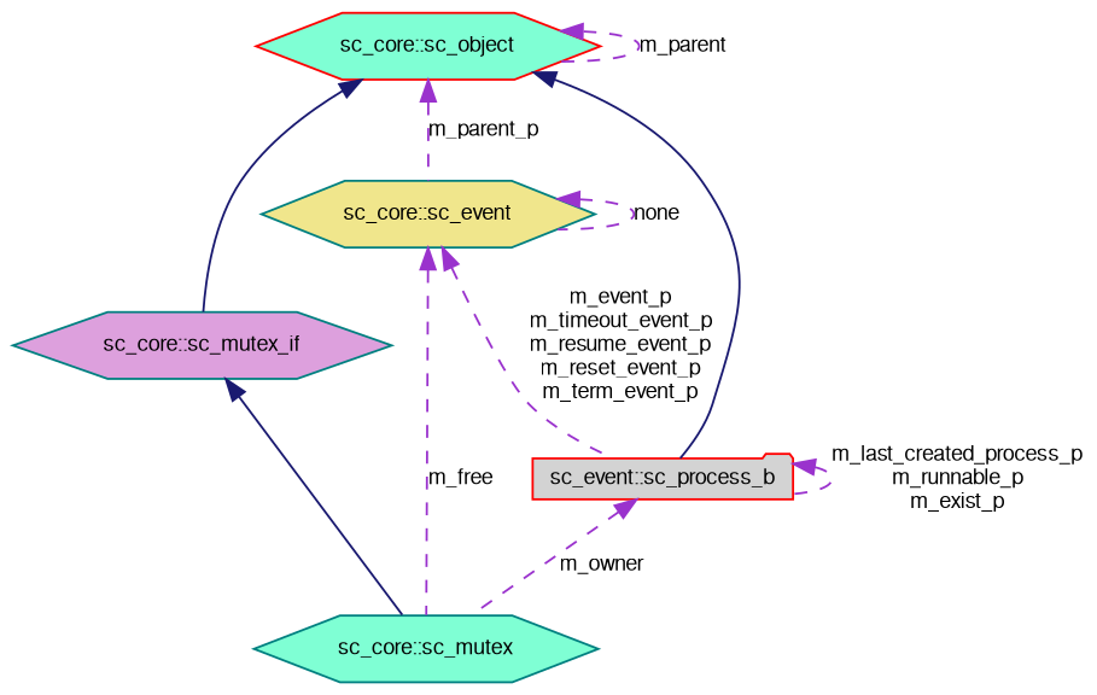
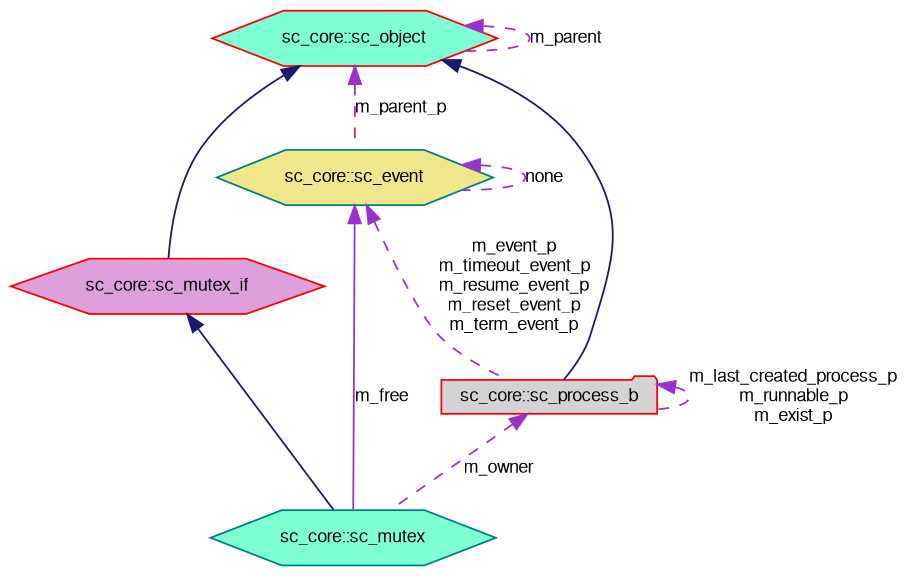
  digraph {
    node [color=red fillcolor=aquamarine fontname=FreeSans fontsize=10 shape=hexagon style=filled]
    edge [color=darkorchid3 dir=back fontname=FreeSans fontsize=10 labelfontname=FreeSans labelfontsize=10 style=dashed]
    n1 [color=teal fontcolor=black height=0.2 label="sc_core::sc_mutex" width=0.4]
-   n2 [color=teal fillcolor=plum height=0.2 label="sc_core::sc_mutex_if" width=0.4]
+   n2 [fillcolor=plum height=0.2 label="sc_core::sc_mutex_if" width=0.4]
    n3 [height=0.2 label="sc_core::sc_object" width=0.4]
    n4 [color=teal fillcolor=khaki height=0.2 label="sc_core::sc_event" width=0.4]
-   n5 [fillcolor=lightgrey height=0.2 label="sc_event::sc_process_b" shape=folder width=0.4]
+   n5 [fillcolor=lightgrey height=0.2 label="sc_core::sc_process_b" shape=folder width=0.4]
    n2 -> n1 [color=midnightblue style=solid]
    n3 -> n2 [color=midnightblue style=solid]
    n3 -> n3 [label=m_parent]
    n3 -> n4 [label=m_parent_p]
    n3 -> n5 [color=midnightblue style=solid]
-   n4 -> n1 [label=m_free]
+   n4 -> n1 [label=m_free style=solid]
    n4 -> n4 [label=none]
    n4 -> n5 [label="m_event_p\nm_timeout_event_p\nm_resume_event_p\nm_reset_event_p\nm_term_event_p"]
    n5 -> n1 [label=m_owner]
    n5 -> n5 [label="m_last_created_process_p\nm_runnable_p\nm_exist_p"]
  }
